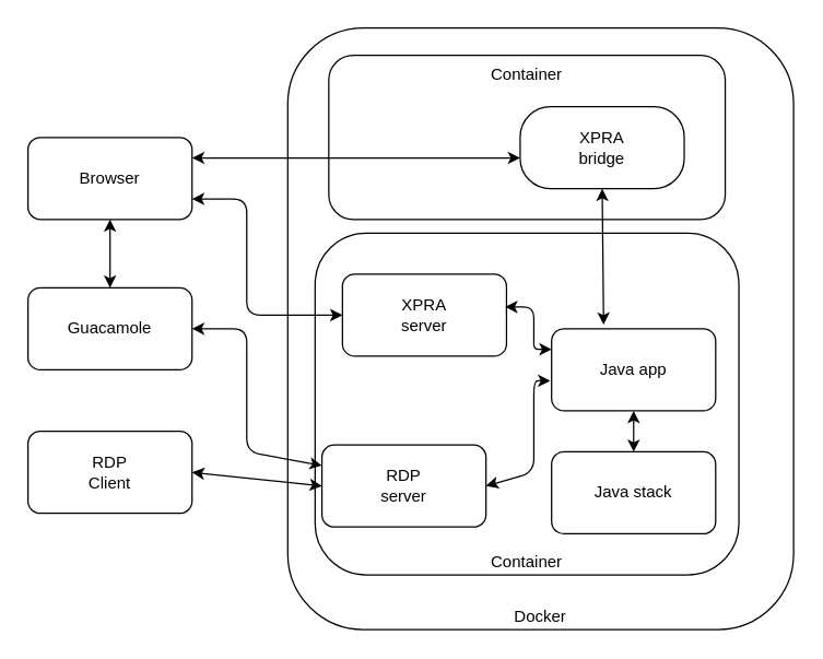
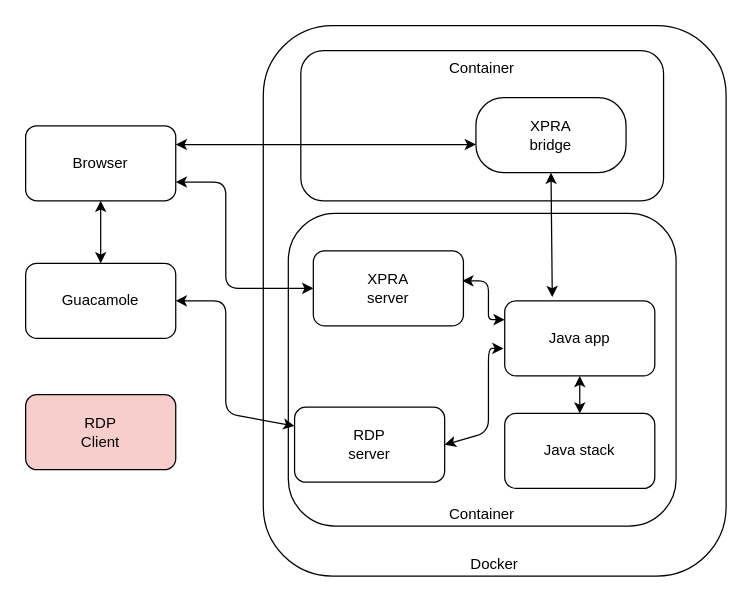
  <mxCell id="0" />
  <mxCell id="1" parent="0" />
  <mxCell id="2" value="Browser" style="rounded=1;whiteSpace=wrap;html=1;" vertex="1" parent="1"><mxGeometry x="20" y="100" width="120" height="60" as="geometry" /></mxCell>
- <mxCell id="3" value="RDP&lt;br&gt;Client&lt;br&gt;" style="rounded=1;whiteSpace=wrap;html=1;" vertex="1" parent="1"><mxGeometry x="20" y="315" width="120" height="60" as="geometry" /></mxCell>
+ <mxCell id="3" value="RDP&lt;br&gt;Client&lt;br&gt;" style="rounded=1;whiteSpace=wrap;html=1;fillColor=#f8cecc;" vertex="1" parent="1"><mxGeometry x="20" y="315" width="120" height="60" as="geometry" /></mxCell>
  <mxCell id="4" value="Docker" style="rounded=1;whiteSpace=wrap;html=1;verticalAlign=bottom;" vertex="1" parent="1"><mxGeometry x="210" y="20" width="370" height="440" as="geometry" /></mxCell>
  <mxCell id="5" value="Container" style="rounded=1;whiteSpace=wrap;html=1;verticalAlign=bottom;" vertex="1" parent="1"><mxGeometry x="230" y="170" width="310" height="250" as="geometry" /></mxCell>
  <mxCell id="6" value="Java stack" style="rounded=1;whiteSpace=wrap;html=1;" vertex="1" parent="1"><mxGeometry x="403" y="330" width="120" height="60" as="geometry" /></mxCell>
  <mxCell id="7" value="Java app" style="rounded=1;whiteSpace=wrap;html=1;" vertex="1" parent="1"><mxGeometry x="403" y="240" width="120" height="60" as="geometry" /></mxCell>
  <mxCell id="8" value="" style="endArrow=classic;startArrow=classic;html=1;entryX=0.5;entryY=1;entryDx=0;entryDy=0;exitX=0.5;exitY=0;exitDx=0;exitDy=0;" edge="1" parent="1" source="6" target="7"><mxGeometry width="50" height="50" relative="1" as="geometry"><mxPoint x="83" y="580" as="sourcePoint" /><mxPoint x="133" y="530" as="targetPoint" /></mxGeometry></mxCell>
  <mxCell id="9" value="XPRA&lt;br&gt;server&lt;br&gt;" style="rounded=1;whiteSpace=wrap;html=1;" vertex="1" parent="1"><mxGeometry x="250" y="200" width="120" height="60" as="geometry" /></mxCell>
  <mxCell id="10" value="RDP&lt;br&gt;server&lt;br&gt;" style="rounded=1;whiteSpace=wrap;html=1;" vertex="1" parent="1"><mxGeometry x="235" y="325" width="120" height="60" as="geometry" /></mxCell>
  <mxCell id="11" value="" style="endArrow=classic;startArrow=classic;html=1;entryX=0;entryY=0.25;entryDx=0;entryDy=0;exitX=0.992;exitY=0.4;exitDx=0;exitDy=0;exitPerimeter=0;" edge="1" parent="1" source="9" target="7"><mxGeometry width="50" height="50" relative="1" as="geometry"><mxPoint x="30" y="560" as="sourcePoint" /><mxPoint x="80" y="510" as="targetPoint" /><Array as="points"><mxPoint x="390" y="224" /><mxPoint x="390" y="240" /><mxPoint x="390" y="255" /></Array></mxGeometry></mxCell>
  <mxCell id="12" value="" style="endArrow=classic;startArrow=classic;html=1;entryX=-0.008;entryY=0.633;entryDx=0;entryDy=0;exitX=1;exitY=0.5;exitDx=0;exitDy=0;entryPerimeter=0;" edge="1" parent="1" source="10" target="7"><mxGeometry width="50" height="50" relative="1" as="geometry"><mxPoint x="379" y="234" as="sourcePoint" /><mxPoint x="413" y="265" as="targetPoint" /><Array as="points"><mxPoint x="390" y="345" /><mxPoint x="390" y="278" /></Array></mxGeometry></mxCell>
  <mxCell id="13" value="Guacamole&lt;br&gt;" style="rounded=1;whiteSpace=wrap;html=1;" vertex="1" parent="1"><mxGeometry x="20" y="210" width="120" height="60" as="geometry" /></mxCell>
  <mxCell id="14" value="Container" style="rounded=1;whiteSpace=wrap;html=1;verticalAlign=top;" vertex="1" parent="1"><mxGeometry x="240" y="40" width="290" height="120" as="geometry" /></mxCell>
  <mxCell id="15" value="XPRA&lt;br&gt;bridge&lt;br&gt;" style="rounded=1;whiteSpace=wrap;html=1;arcSize=37;" vertex="1" parent="1"><mxGeometry x="380" y="77.5" width="120" height="60" as="geometry" /></mxCell>
- <mxCell id="16" value="" style="endArrow=classic;startArrow=classic;html=1;entryX=0;entryY=0.5;entryDx=0;entryDy=0;exitX=1;exitY=0.5;exitDx=0;exitDy=0;" edge="1" parent="1" source="3" target="10"><mxGeometry width="50" height="50" relative="1" as="geometry"><mxPoint x="20" y="530" as="sourcePoint" /><mxPoint x="70" y="480" as="targetPoint" /></mxGeometry></mxCell>
  <mxCell id="17" value="" style="endArrow=classic;startArrow=classic;html=1;entryX=0;entryY=0.25;entryDx=0;entryDy=0;exitX=1;exitY=0.5;exitDx=0;exitDy=0;" edge="1" parent="1" source="13" target="10"><mxGeometry width="50" height="50" relative="1" as="geometry"><mxPoint x="20" y="530" as="sourcePoint" /><mxPoint x="70" y="480" as="targetPoint" /><Array as="points"><mxPoint x="180" y="240" /><mxPoint x="180" y="330" /></Array></mxGeometry></mxCell>
  <mxCell id="18" value="" style="endArrow=classic;startArrow=classic;html=1;entryX=0.5;entryY=1;entryDx=0;entryDy=0;exitX=0.5;exitY=0;exitDx=0;exitDy=0;" edge="1" parent="1" source="13" target="2"><mxGeometry width="50" height="50" relative="1" as="geometry"><mxPoint x="20" y="530" as="sourcePoint" /><mxPoint x="70" y="480" as="targetPoint" /></mxGeometry></mxCell>
  <mxCell id="19" value="" style="endArrow=classic;startArrow=classic;html=1;entryX=0;entryY=0.5;entryDx=0;entryDy=0;exitX=1;exitY=0.75;exitDx=0;exitDy=0;" edge="1" parent="1" source="2" target="9"><mxGeometry width="50" height="50" relative="1" as="geometry"><mxPoint x="20" y="530" as="sourcePoint" /><mxPoint x="70" y="480" as="targetPoint" /><Array as="points"><mxPoint x="180" y="145" /><mxPoint x="180" y="230" /></Array></mxGeometry></mxCell>
  <mxCell id="20" value="" style="endArrow=classic;startArrow=classic;html=1;entryX=0.5;entryY=1;entryDx=0;entryDy=0;exitX=0.317;exitY=-0.05;exitDx=0;exitDy=0;exitPerimeter=0;" edge="1" parent="1" source="7" target="15"><mxGeometry width="50" height="50" relative="1" as="geometry"><mxPoint x="20" y="530" as="sourcePoint" /><mxPoint x="70" y="480" as="targetPoint" /></mxGeometry></mxCell>
  <mxCell id="21" value="" style="endArrow=classic;startArrow=classic;html=1;entryX=1;entryY=0.25;entryDx=0;entryDy=0;" edge="1" parent="1" target="2"><mxGeometry width="50" height="50" relative="1" as="geometry"><mxPoint x="380" y="115" as="sourcePoint" /><mxPoint x="70" y="480" as="targetPoint" /></mxGeometry></mxCell>
